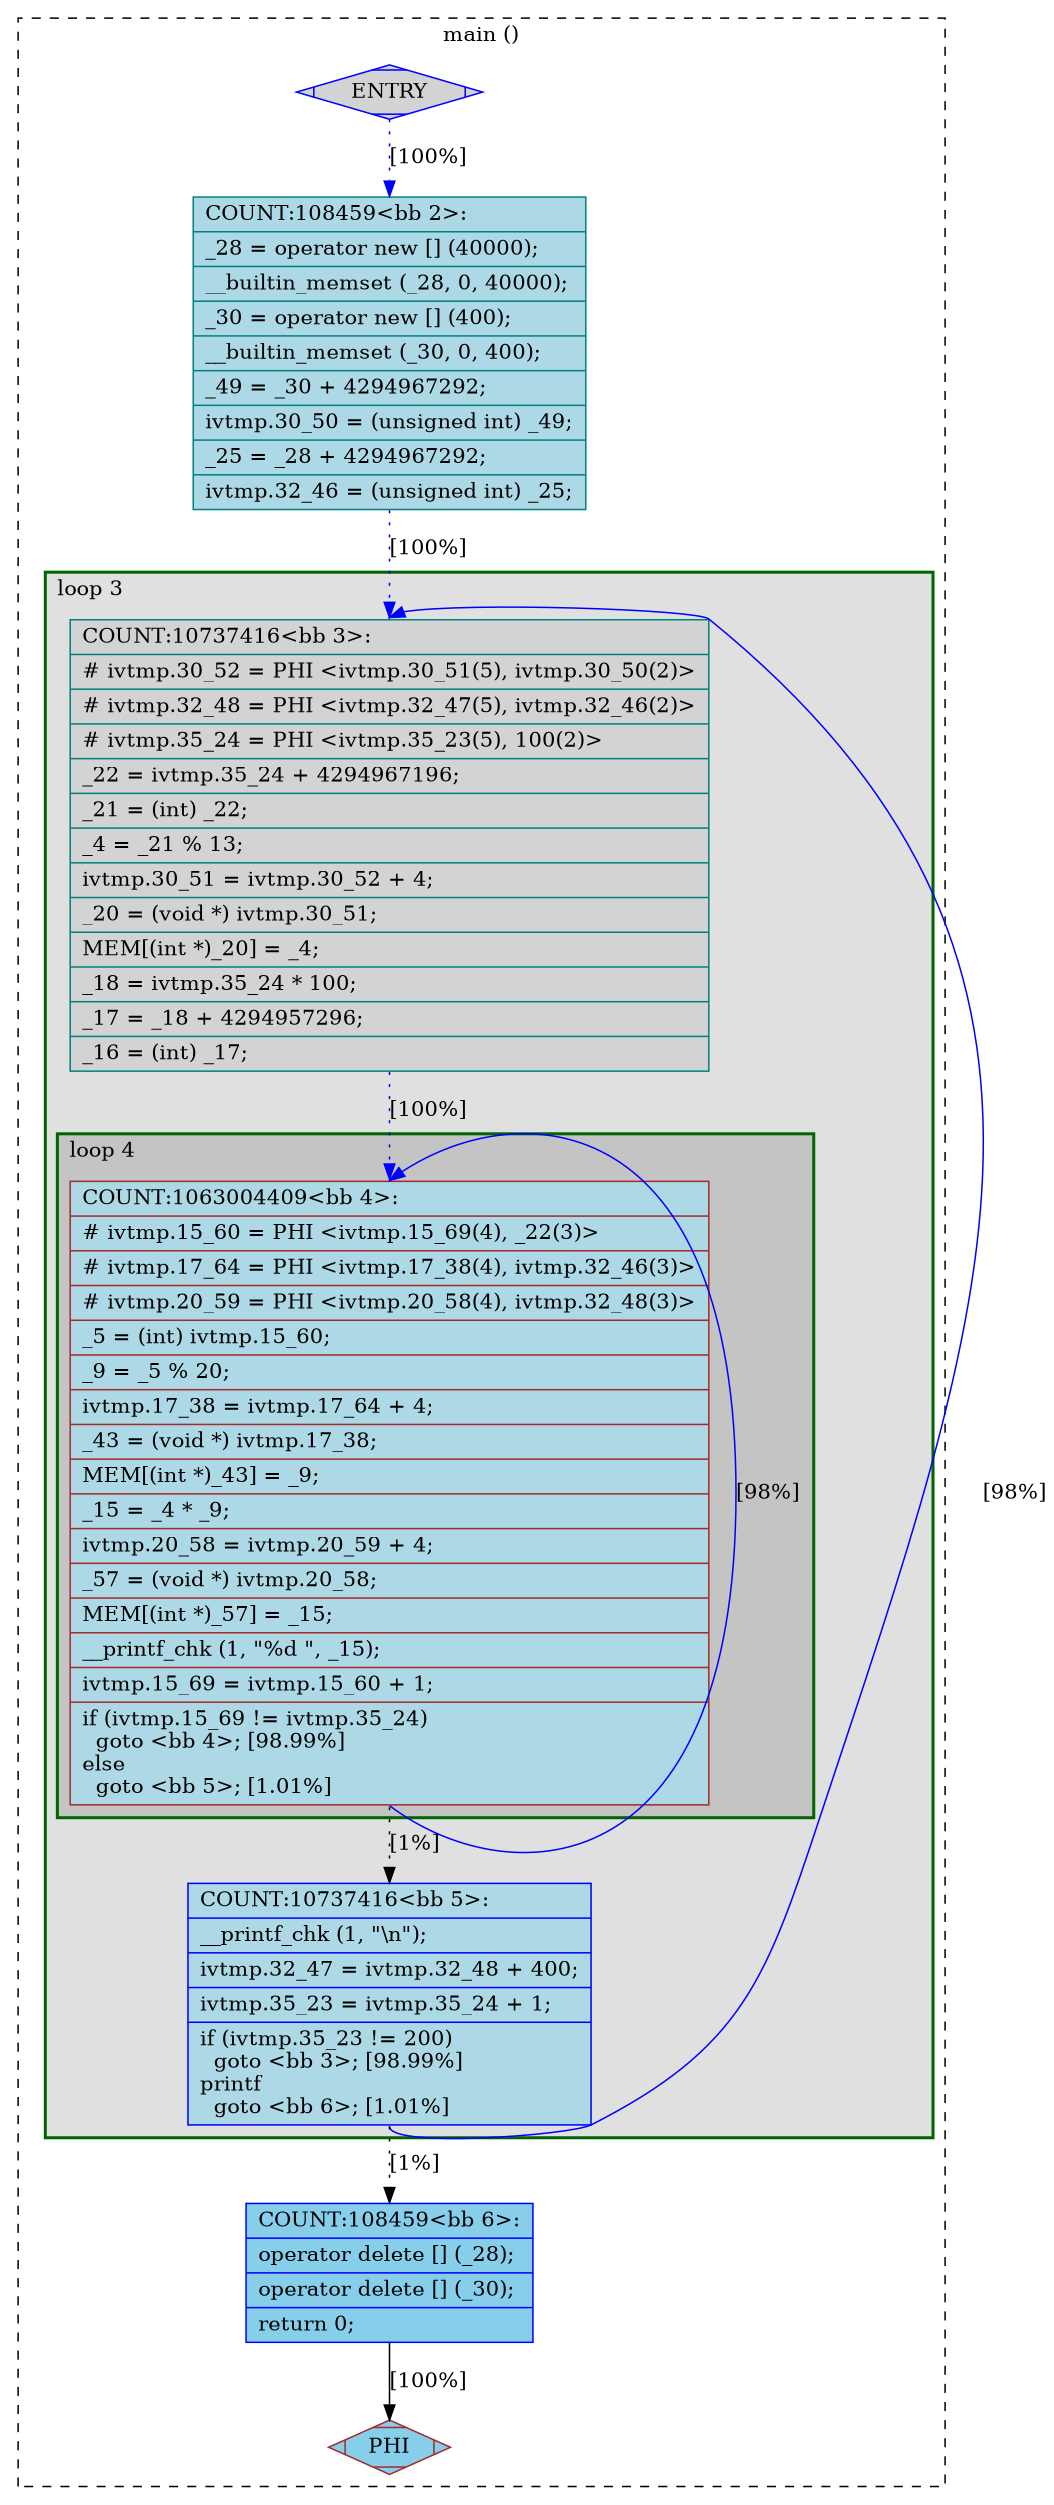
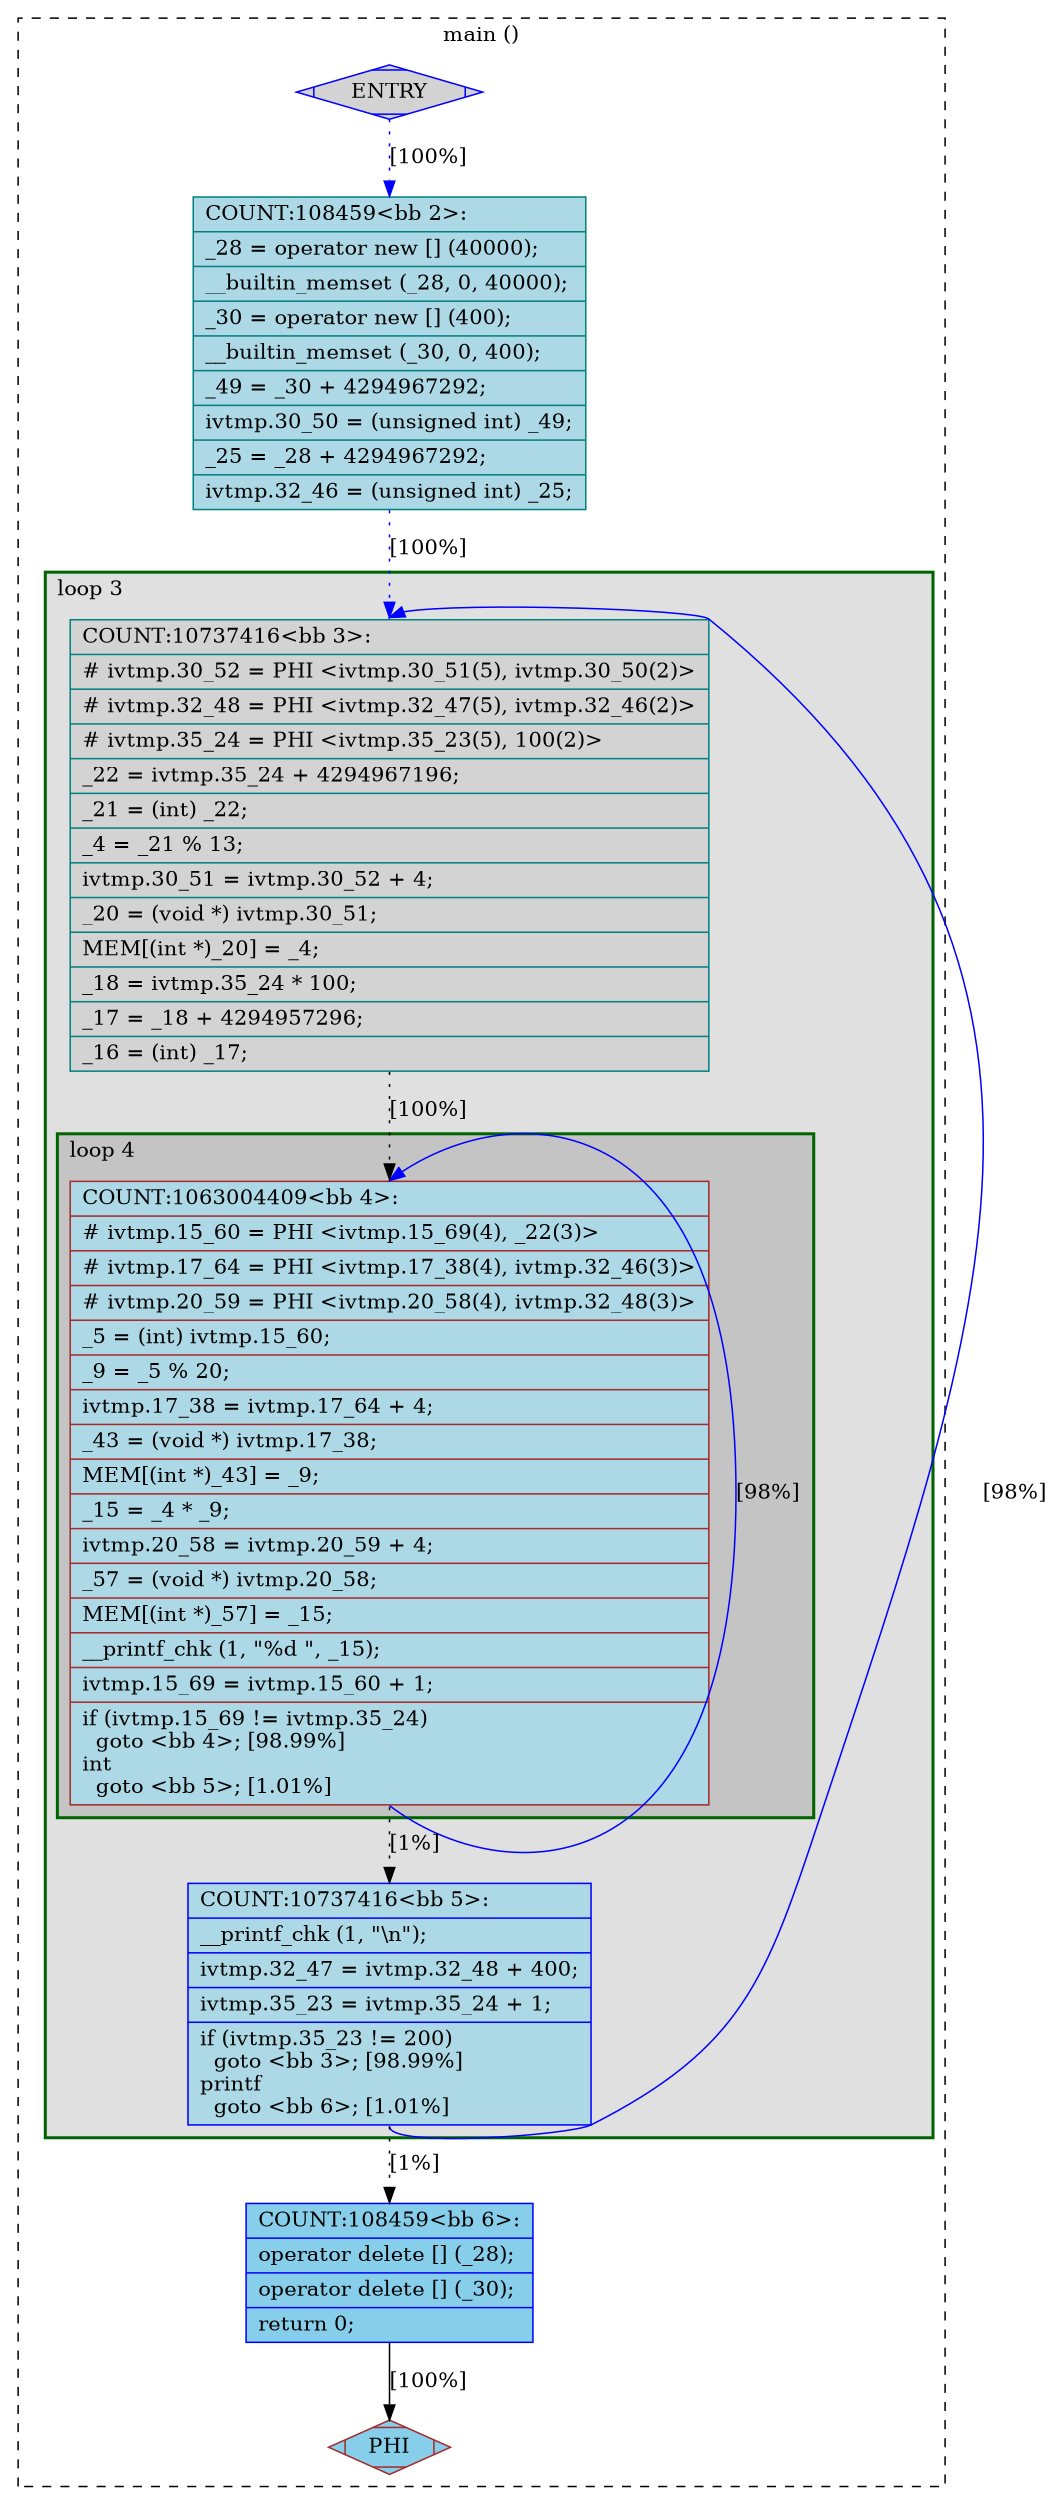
  digraph {
    node [color=blue fillcolor=lightblue shape=record style=filled]
    edge [color=blue constraint=true headport=n style=dotted tailport=s weight=10]
-   n1 [color=brown label="{COUNT:1063004409\<bb\ 4\>:\l|#\ ivtmp.15_60\ =\ PHI\ \<ivtmp.15_69(4),\ _22(3)\>\l|#\ ivtmp.17_64\ =\ PHI\ \<ivtmp.17_38(4),\ ivtmp.32_46(3)\>\l|#\ ivtmp.20_59\ =\ PHI\ \<ivtmp.20_58(4),\ ivtmp.32_48(3)\>\l|_5\ =\ (int)\ ivtmp.15_60;\l|_9\ =\ _5\ %\ 20;\l|ivtmp.17_38\ =\ ivtmp.17_64\ +\ 4;\l|_43\ =\ (void\ *)\ ivtmp.17_38;\l|MEM[(int\ *)_43]\ =\ _9;\l|_15\ =\ _4\ *\ _9;\l|ivtmp.20_58\ =\ ivtmp.20_59\ +\ 4;\l|_57\ =\ (void\ *)\ ivtmp.20_58;\l|MEM[(int\ *)_57]\ =\ _15;\l|__printf_chk\ (1,\ \"%d\ \",\ _15);\l|ivtmp.15_69\ =\ ivtmp.15_60\ +\ 1;\l|if\ (ivtmp.15_69\ !=\ ivtmp.35_24)\l\ \ goto\ \<bb\ 4\>;\ [98.99%]\lelse\l\ \ goto\ \<bb\ 5\>;\ [1.01%]\l}"]
+   n1 [color=brown label="{COUNT:1063004409\<bb\ 4\>:\l|#\ ivtmp.15_60\ =\ PHI\ \<ivtmp.15_69(4),\ _22(3)\>\l|#\ ivtmp.17_64\ =\ PHI\ \<ivtmp.17_38(4),\ ivtmp.32_46(3)\>\l|#\ ivtmp.20_59\ =\ PHI\ \<ivtmp.20_58(4),\ ivtmp.32_48(3)\>\l|_5\ =\ (int)\ ivtmp.15_60;\l|_9\ =\ _5\ %\ 20;\l|ivtmp.17_38\ =\ ivtmp.17_64\ +\ 4;\l|_43\ =\ (void\ *)\ ivtmp.17_38;\l|MEM[(int\ *)_43]\ =\ _9;\l|_15\ =\ _4\ *\ _9;\l|ivtmp.20_58\ =\ ivtmp.20_59\ +\ 4;\l|_57\ =\ (void\ *)\ ivtmp.20_58;\l|MEM[(int\ *)_57]\ =\ _15;\l|__printf_chk\ (1,\ \"%d\ \",\ _15);\l|ivtmp.15_69\ =\ ivtmp.15_60\ +\ 1;\l|if\ (ivtmp.15_69\ !=\ ivtmp.35_24)\l\ \ goto\ \<bb\ 4\>;\ [98.99%]\lint\l\ \ goto\ \<bb\ 5\>;\ [1.01%]\l}"]
    n2 [color=teal fillcolor=lightgrey label="{COUNT:10737416\<bb\ 3\>:\l|#\ ivtmp.30_52\ =\ PHI\ \<ivtmp.30_51(5),\ ivtmp.30_50(2)\>\l|#\ ivtmp.32_48\ =\ PHI\ \<ivtmp.32_47(5),\ ivtmp.32_46(2)\>\l|#\ ivtmp.35_24\ =\ PHI\ \<ivtmp.35_23(5),\ 100(2)\>\l|_22\ =\ ivtmp.35_24\ +\ 4294967196;\l|_21\ =\ (int)\ _22;\l|_4\ =\ _21\ %\ 13;\l|ivtmp.30_51\ =\ ivtmp.30_52\ +\ 4;\l|_20\ =\ (void\ *)\ ivtmp.30_51;\l|MEM[(int\ *)_20]\ =\ _4;\l|_18\ =\ ivtmp.35_24\ *\ 100;\l|_17\ =\ _18\ +\ 4294957296;\l|_16\ =\ (int)\ _17;\l}"]
    n3 [label="{COUNT:10737416\<bb\ 5\>:\l|__printf_chk\ (1,\ \"\\n\");\l|ivtmp.32_47\ =\ ivtmp.32_48\ +\ 400;\l|ivtmp.35_23\ =\ ivtmp.35_24\ +\ 1;\l|if\ (ivtmp.35_23\ !=\ 200)\l\ \ goto\ \<bb\ 3\>;\ [98.99%]\lprintf\l\ \ goto\ \<bb\ 6\>;\ [1.01%]\l}"]
    n4 [fillcolor=skyblue label="{COUNT:108459\<bb\ 6\>:\l|operator\ delete\ []\ (_28);\l|operator\ delete\ []\ (_30);\l|return\ 0;\l}"]
    n5 [fillcolor=lightgrey label=ENTRY shape=Mdiamond]
    n6 [color=brown fillcolor=skyblue label=PHI shape=Mdiamond]
    n7 [color=teal label="{COUNT:108459\<bb\ 2\>:\l|_28\ =\ operator\ new\ []\ (40000);\l|__builtin_memset\ (_28,\ 0,\ 40000);\l|_30\ =\ operator\ new\ []\ (400);\l|__builtin_memset\ (_30,\ 0,\ 400);\l|_49\ =\ _30\ +\ 4294967292;\l|ivtmp.30_50\ =\ (unsigned\ int)\ _49;\l|_25\ =\ _28\ +\ 4294967292;\l|ivtmp.32_46\ =\ (unsigned\ int)\ _25;\l}"]
    subgraph cluster_1 {
      color=black
      label="main ()"
      style=dashed
      n4
      n5
      n6
      n7
      subgraph cluster_2 {
        color=darkgreen
        fillcolor=grey88
        label="loop 3"
        labeljust=l
        penwidth=2
        style=filled
        n2
        n3
        subgraph cluster_3 {
          color=darkgreen
          fillcolor=grey77
          label="loop 4"
          labeljust=l
          penwidth=2
          style=filled
          n1
        }
      }
    }
    n1 -> n1 [constraint=false label="[98%]" style=solid]
    n1 -> n3 [color=black label="[1%]"]
-   n2 -> n1 [label="[100%]" weight=100]
+   n2 -> n1 [color=black label="[100%]" weight=100]
    n3 -> n2 [constraint=false label="[98%]" style=solid]
    n3 -> n4 [color=black label="[1%]"]
    n4 -> n6 [color=black label="[100%]" style=solid]
    n5 -> n6 [style=invis color="" weight=""]
    n5 -> n7 [label="[100%]" weight=100]
    n7 -> n2 [label="[100%]" weight=100]
  }
